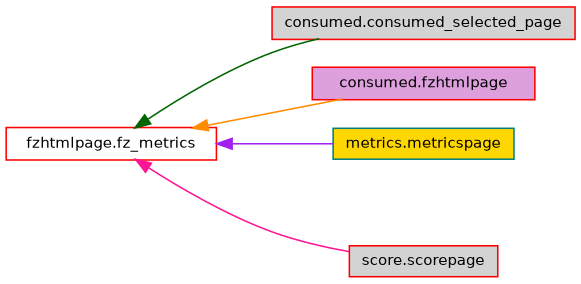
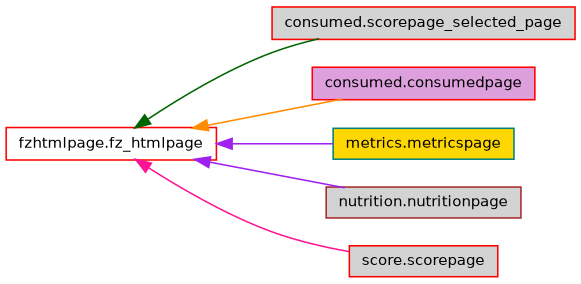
  digraph {
    rankdir=LR
    node [color=red fillcolor=lightgrey fontname=Helvetica fontsize=10 shape=record style=filled]
    edge [color=purple dir=back fontname=Helvetica fontsize=10 labelfontname=Helvetica labelfontsize=10 style=solid]
-   n1 [fillcolor=white height=0.2 label="fzhtmlpage.fz_metrics" width=0.4]
-   n2 [height=0.2 label="consumed.consumed_selected_page" width=0.4]
-   n3 [fillcolor=plum height=0.2 label="consumed.fzhtmlpage" width=0.4]
+   n1 [fillcolor=white height=0.2 label="fzhtmlpage.fz_htmlpage" width=0.4]
+   n2 [height=0.2 label="consumed.scorepage_selected_page" width=0.4]
+   n3 [fillcolor=plum height=0.2 label="consumed.consumedpage" width=0.4]
    n4 [color=teal fillcolor=gold height=0.2 label="metrics.metricspage" width=0.4]
+   n5 [color=brown height=0.2 label="nutrition.nutritionpage" width=0.4]
    n6 [height=0.2 label="score.scorepage" width=0.4]
    n1 -> n2 [color=darkgreen]
    n1 -> n3 [color=darkorange]
    n1 -> n4
+   n1 -> n5
    n1 -> n6 [color=deeppink]
  }
